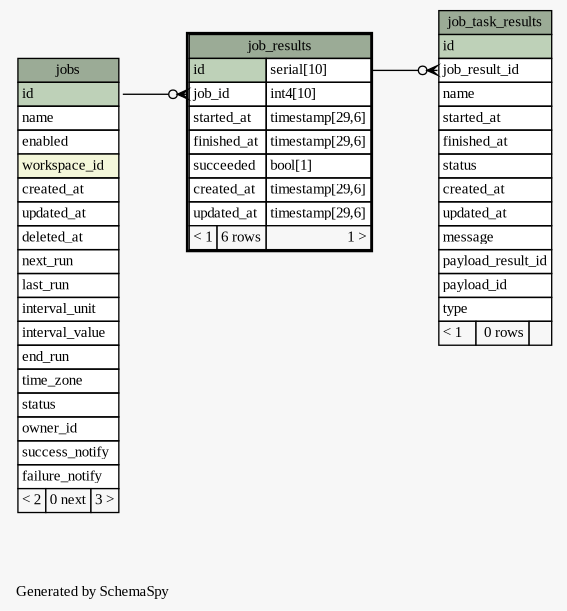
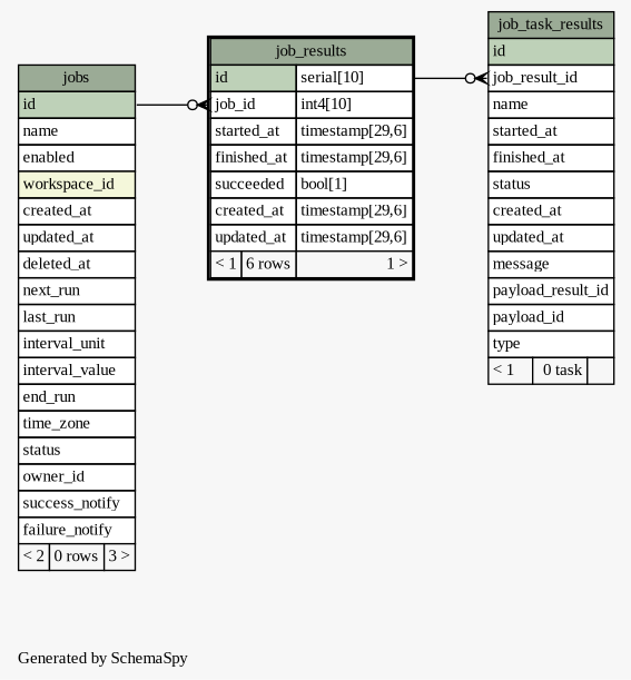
  digraph {
    bgcolor="#f7f7f7"
    fontname="Liberation Serif"
    fontsize=11
    label="\nGenerated by SchemaSpy"
    labeljust=l
    nodesep=0.18
    rankdir=RL
    ranksep=0.46
    node [fontname="Liberation Serif" fontsize=11 shape=plaintext]
    edge [arrowhead=none arrowsize=0.8 arrowtail=crowodot dir=back fontname="Liberation Serif"]
    n1 [label=<     <TABLE BORDER="2" CELLBORDER="1" CELLSPACING="0" BGCOLOR="#ffffff">       <TR><TD COLSPAN="3" BGCOLOR="#9bab96" ALIGN="CENTER">job_results</TD></TR>       <TR><TD PORT="id" COLSPAN="2" BGCOLOR="#bed1b8" ALIGN="LEFT">id</TD><TD PORT="id.type" ALIGN="LEFT">serial[10]</TD></TR>       <TR><TD PORT="job_id" COLSPAN="2" ALIGN="LEFT">job_id</TD><TD PORT="job_id.type" ALIGN="LEFT">int4[10]</TD></TR>       <TR><TD PORT="started_at" COLSPAN="2" ALIGN="LEFT">started_at</TD><TD PORT="started_at.type" ALIGN="LEFT">timestamp[29,6]</TD></TR>       <TR><TD PORT="finished_at" COLSPAN="2" ALIGN="LEFT">finished_at</TD><TD PORT="finished_at.type" ALIGN="LEFT">timestamp[29,6]</TD></TR>       <TR><TD PORT="succeeded" COLSPAN="2" ALIGN="LEFT">succeeded</TD><TD PORT="succeeded.type" ALIGN="LEFT">bool[1]</TD></TR>       <TR><TD PORT="created_at" COLSPAN="2" ALIGN="LEFT">created_at</TD><TD PORT="created_at.type" ALIGN="LEFT">timestamp[29,6]</TD></TR>       <TR><TD PORT="updated_at" COLSPAN="2" ALIGN="LEFT">updated_at</TD><TD PORT="updated_at.type" ALIGN="LEFT">timestamp[29,6]</TD></TR>       <TR><TD ALIGN="LEFT" BGCOLOR="#f7f7f7">&lt; 1</TD><TD ALIGN="RIGHT" BGCOLOR="#f7f7f7">6 rows</TD><TD ALIGN="RIGHT" BGCOLOR="#f7f7f7">1 &gt;</TD></TR>     </TABLE>>]
-   n2 [label=<     <TABLE BORDER="0" CELLBORDER="1" CELLSPACING="0" BGCOLOR="#ffffff">       <TR><TD COLSPAN="3" BGCOLOR="#9bab96" ALIGN="CENTER">jobs</TD></TR>       <TR><TD PORT="id" COLSPAN="3" BGCOLOR="#bed1b8" ALIGN="LEFT">id</TD></TR>       <TR><TD PORT="name" COLSPAN="3" ALIGN="LEFT">name</TD></TR>       <TR><TD PORT="enabled" COLSPAN="3" ALIGN="LEFT">enabled</TD></TR>       <TR><TD PORT="workspace_id" COLSPAN="3" BGCOLOR="#f4f7da" ALIGN="LEFT">workspace_id</TD></TR>       <TR><TD PORT="created_at" COLSPAN="3" ALIGN="LEFT">created_at</TD></TR>       <TR><TD PORT="updated_at" COLSPAN="3" ALIGN="LEFT">updated_at</TD></TR>       <TR><TD PORT="deleted_at" COLSPAN="3" ALIGN="LEFT">deleted_at</TD></TR>       <TR><TD PORT="next_run" COLSPAN="3" ALIGN="LEFT">next_run</TD></TR>       <TR><TD PORT="last_run" COLSPAN="3" ALIGN="LEFT">last_run</TD></TR>       <TR><TD PORT="interval_unit" COLSPAN="3" ALIGN="LEFT">interval_unit</TD></TR>       <TR><TD PORT="interval_value" COLSPAN="3" ALIGN="LEFT">interval_value</TD></TR>       <TR><TD PORT="end_run" COLSPAN="3" ALIGN="LEFT">end_run</TD></TR>       <TR><TD PORT="time_zone" COLSPAN="3" ALIGN="LEFT">time_zone</TD></TR>       <TR><TD PORT="status" COLSPAN="3" ALIGN="LEFT">status</TD></TR>       <TR><TD PORT="owner_id" COLSPAN="3" ALIGN="LEFT">owner_id</TD></TR>       <TR><TD PORT="success_notify" COLSPAN="3" ALIGN="LEFT">success_notify</TD></TR>       <TR><TD PORT="failure_notify" COLSPAN="3" ALIGN="LEFT">failure_notify</TD></TR>       <TR><TD ALIGN="LEFT" BGCOLOR="#f7f7f7">&lt; 2</TD><TD ALIGN="RIGHT" BGCOLOR="#f7f7f7">0 next</TD><TD ALIGN="RIGHT" BGCOLOR="#f7f7f7">3 &gt;</TD></TR>     </TABLE>>]
-   n3 [label=<     <TABLE BORDER="0" CELLBORDER="1" CELLSPACING="0" BGCOLOR="#ffffff">       <TR><TD COLSPAN="3" BGCOLOR="#9bab96" ALIGN="CENTER">job_task_results</TD></TR>       <TR><TD PORT="id" COLSPAN="3" BGCOLOR="#bed1b8" ALIGN="LEFT">id</TD></TR>       <TR><TD PORT="job_result_id" COLSPAN="3" ALIGN="LEFT">job_result_id</TD></TR>       <TR><TD PORT="name" COLSPAN="3" ALIGN="LEFT">name</TD></TR>       <TR><TD PORT="started_at" COLSPAN="3" ALIGN="LEFT">started_at</TD></TR>       <TR><TD PORT="finished_at" COLSPAN="3" ALIGN="LEFT">finished_at</TD></TR>       <TR><TD PORT="status" COLSPAN="3" ALIGN="LEFT">status</TD></TR>       <TR><TD PORT="created_at" COLSPAN="3" ALIGN="LEFT">created_at</TD></TR>       <TR><TD PORT="updated_at" COLSPAN="3" ALIGN="LEFT">updated_at</TD></TR>       <TR><TD PORT="message" COLSPAN="3" ALIGN="LEFT">message</TD></TR>       <TR><TD PORT="payload_result_id" COLSPAN="3" ALIGN="LEFT">payload_result_id</TD></TR>       <TR><TD PORT="payload_id" COLSPAN="3" ALIGN="LEFT">payload_id</TD></TR>       <TR><TD PORT="type" COLSPAN="3" ALIGN="LEFT">type</TD></TR>       <TR><TD ALIGN="LEFT" BGCOLOR="#f7f7f7">&lt; 1</TD><TD ALIGN="RIGHT" BGCOLOR="#f7f7f7">0 rows</TD><TD ALIGN="RIGHT" BGCOLOR="#f7f7f7">  </TD></TR>     </TABLE>>]
+   n2 [label=<     <TABLE BORDER="0" CELLBORDER="1" CELLSPACING="0" BGCOLOR="#ffffff">       <TR><TD COLSPAN="3" BGCOLOR="#9bab96" ALIGN="CENTER">jobs</TD></TR>       <TR><TD PORT="id" COLSPAN="3" BGCOLOR="#bed1b8" ALIGN="LEFT">id</TD></TR>       <TR><TD PORT="name" COLSPAN="3" ALIGN="LEFT">name</TD></TR>       <TR><TD PORT="enabled" COLSPAN="3" ALIGN="LEFT">enabled</TD></TR>       <TR><TD PORT="workspace_id" COLSPAN="3" BGCOLOR="#f4f7da" ALIGN="LEFT">workspace_id</TD></TR>       <TR><TD PORT="created_at" COLSPAN="3" ALIGN="LEFT">created_at</TD></TR>       <TR><TD PORT="updated_at" COLSPAN="3" ALIGN="LEFT">updated_at</TD></TR>       <TR><TD PORT="deleted_at" COLSPAN="3" ALIGN="LEFT">deleted_at</TD></TR>       <TR><TD PORT="next_run" COLSPAN="3" ALIGN="LEFT">next_run</TD></TR>       <TR><TD PORT="last_run" COLSPAN="3" ALIGN="LEFT">last_run</TD></TR>       <TR><TD PORT="interval_unit" COLSPAN="3" ALIGN="LEFT">interval_unit</TD></TR>       <TR><TD PORT="interval_value" COLSPAN="3" ALIGN="LEFT">interval_value</TD></TR>       <TR><TD PORT="end_run" COLSPAN="3" ALIGN="LEFT">end_run</TD></TR>       <TR><TD PORT="time_zone" COLSPAN="3" ALIGN="LEFT">time_zone</TD></TR>       <TR><TD PORT="status" COLSPAN="3" ALIGN="LEFT">status</TD></TR>       <TR><TD PORT="owner_id" COLSPAN="3" ALIGN="LEFT">owner_id</TD></TR>       <TR><TD PORT="success_notify" COLSPAN="3" ALIGN="LEFT">success_notify</TD></TR>       <TR><TD PORT="failure_notify" COLSPAN="3" ALIGN="LEFT">failure_notify</TD></TR>       <TR><TD ALIGN="LEFT" BGCOLOR="#f7f7f7">&lt; 2</TD><TD ALIGN="RIGHT" BGCOLOR="#f7f7f7">0 rows</TD><TD ALIGN="RIGHT" BGCOLOR="#f7f7f7">3 &gt;</TD></TR>     </TABLE>>]
+   n3 [label=<     <TABLE BORDER="0" CELLBORDER="1" CELLSPACING="0" BGCOLOR="#ffffff">       <TR><TD COLSPAN="3" BGCOLOR="#9bab96" ALIGN="CENTER">job_task_results</TD></TR>       <TR><TD PORT="id" COLSPAN="3" BGCOLOR="#bed1b8" ALIGN="LEFT">id</TD></TR>       <TR><TD PORT="job_result_id" COLSPAN="3" ALIGN="LEFT">job_result_id</TD></TR>       <TR><TD PORT="name" COLSPAN="3" ALIGN="LEFT">name</TD></TR>       <TR><TD PORT="started_at" COLSPAN="3" ALIGN="LEFT">started_at</TD></TR>       <TR><TD PORT="finished_at" COLSPAN="3" ALIGN="LEFT">finished_at</TD></TR>       <TR><TD PORT="status" COLSPAN="3" ALIGN="LEFT">status</TD></TR>       <TR><TD PORT="created_at" COLSPAN="3" ALIGN="LEFT">created_at</TD></TR>       <TR><TD PORT="updated_at" COLSPAN="3" ALIGN="LEFT">updated_at</TD></TR>       <TR><TD PORT="message" COLSPAN="3" ALIGN="LEFT">message</TD></TR>       <TR><TD PORT="payload_result_id" COLSPAN="3" ALIGN="LEFT">payload_result_id</TD></TR>       <TR><TD PORT="payload_id" COLSPAN="3" ALIGN="LEFT">payload_id</TD></TR>       <TR><TD PORT="type" COLSPAN="3" ALIGN="LEFT">type</TD></TR>       <TR><TD ALIGN="LEFT" BGCOLOR="#f7f7f7">&lt; 1</TD><TD ALIGN="RIGHT" BGCOLOR="#f7f7f7">0 task</TD><TD ALIGN="RIGHT" BGCOLOR="#f7f7f7">  </TD></TR>     </TABLE>>]
    n1 -> n2 [headport="id:e" tailport="job_id:w"]
    n3 -> n1 [headport="id.type:e" tailport="job_result_id:w"]
  }
